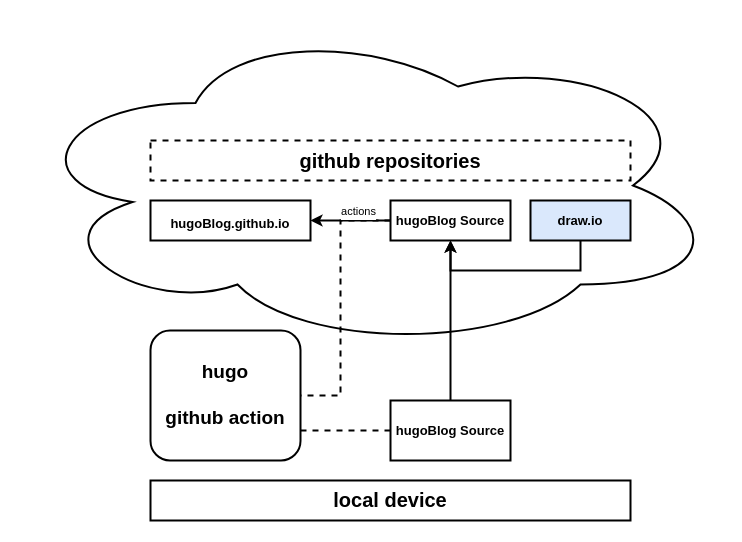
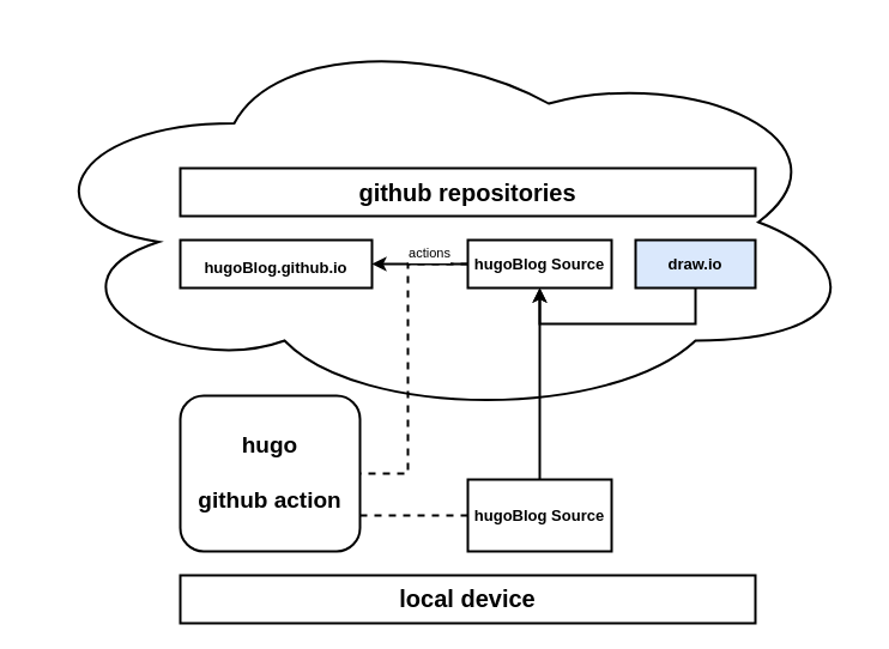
  <mxCell id="0" />
  <mxCell id="1" parent="0" />
  <mxCell id="2" value="" style="ellipse;shape=cloud;whiteSpace=wrap;html=1;fontSize=13;strokeWidth=2;fillColor=none;" vertex="1" parent="1"><mxGeometry x="20" y="20" width="700" height="330" as="geometry" /></mxCell>
- <mxCell id="3" value="&lt;b&gt;&lt;font style=&quot;font-size: 20px&quot;&gt;github repositories&lt;/font&gt;&lt;/b&gt;" style="rounded=0;whiteSpace=wrap;html=1;strokeWidth=2;dashed=1;" vertex="1" parent="1"><mxGeometry x="150" y="140" width="480" height="40" as="geometry" /></mxCell>
+ <mxCell id="3" value="&lt;b&gt;&lt;font style=&quot;font-size: 20px&quot;&gt;github repositories&lt;/font&gt;&lt;/b&gt;" style="rounded=0;whiteSpace=wrap;html=1;strokeWidth=2;" vertex="1" parent="1"><mxGeometry x="150" y="140" width="480" height="40" as="geometry" /></mxCell>
  <mxCell id="4" value="&lt;font style=&quot;font-size: 13px&quot;&gt;&lt;b&gt;hugoBlog.github.io&lt;/b&gt;&lt;/font&gt;" style="rounded=0;whiteSpace=wrap;html=1;fontSize=20;strokeWidth=2;" vertex="1" parent="1"><mxGeometry x="150" y="200" width="160" height="40" as="geometry" /></mxCell>
  <mxCell id="5" style="edgeStyle=orthogonalEdgeStyle;rounded=0;orthogonalLoop=1;jettySize=auto;html=1;exitX=0;exitY=0.5;exitDx=0;exitDy=0;fontSize=13;strokeWidth=2;" edge="1" parent="1" source="8" target="4"><mxGeometry relative="1" as="geometry" /></mxCell>
  <mxCell id="6" style="edgeStyle=orthogonalEdgeStyle;rounded=0;orthogonalLoop=1;jettySize=auto;html=1;exitX=0;exitY=0.5;exitDx=0;exitDy=0;entryX=1;entryY=0.5;entryDx=0;entryDy=0;fontSize=19;strokeWidth=2;endArrow=none;endFill=0;dashed=1;" edge="1" parent="1" source="8" target="14"><mxGeometry relative="1" as="geometry"><Array as="points"><mxPoint x="340" y="220" /><mxPoint x="340" y="395" /></Array></mxGeometry></mxCell>
  <mxCell id="7" value="&lt;font style=&quot;font-size: 11px ; font-weight: normal&quot;&gt;actions&lt;/font&gt;" style="edgeLabel;html=1;align=center;verticalAlign=middle;resizable=0;points=[];fontSize=20;fontStyle=1" vertex="1" connectable="0" parent="6"><mxGeometry x="-0.639" y="-6" relative="1" as="geometry"><mxPoint x="15" y="-8" as="offset" /></mxGeometry></mxCell>
  <mxCell id="8" value="&lt;b&gt;hugoBlog Source&lt;/b&gt;" style="rounded=0;whiteSpace=wrap;html=1;fontSize=13;strokeWidth=2;" vertex="1" parent="1"><mxGeometry x="390" y="200" width="120" height="40" as="geometry" /></mxCell>
  <mxCell id="9" style="edgeStyle=orthogonalEdgeStyle;rounded=0;orthogonalLoop=1;jettySize=auto;html=1;exitX=0.5;exitY=1;exitDx=0;exitDy=0;fontSize=13;entryX=0.5;entryY=1;entryDx=0;entryDy=0;strokeWidth=2;" edge="1" parent="1" source="10" target="8"><mxGeometry relative="1" as="geometry"><mxPoint x="420" y="250" as="targetPoint" /><Array as="points"><mxPoint x="580" y="270" /><mxPoint x="450" y="270" /></Array></mxGeometry></mxCell>
  <mxCell id="10" value="&lt;b&gt;draw.io&lt;/b&gt;" style="rounded=0;whiteSpace=wrap;html=1;fontSize=13;strokeWidth=2;fillColor=#dae8fc;" vertex="1" parent="1"><mxGeometry x="530" y="200" width="100" height="40" as="geometry" /></mxCell>
  <mxCell id="11" style="edgeStyle=orthogonalEdgeStyle;rounded=0;orthogonalLoop=1;jettySize=auto;html=1;exitX=0.5;exitY=0;exitDx=0;exitDy=0;entryX=0.5;entryY=1;entryDx=0;entryDy=0;fontSize=13;strokeWidth=2;" edge="1" parent="1" source="13" target="8"><mxGeometry relative="1" as="geometry" /></mxCell>
  <mxCell id="12" style="edgeStyle=orthogonalEdgeStyle;rounded=0;orthogonalLoop=1;jettySize=auto;html=1;exitX=0;exitY=0.5;exitDx=0;exitDy=0;entryX=1;entryY=0.769;entryDx=0;entryDy=0;entryPerimeter=0;dashed=1;fontSize=19;endArrow=none;endFill=0;strokeWidth=2;" edge="1" parent="1" source="13" target="14"><mxGeometry relative="1" as="geometry" /></mxCell>
  <mxCell id="13" value="&lt;b&gt;hugoBlog Source&lt;/b&gt;" style="rounded=0;whiteSpace=wrap;html=1;fontSize=13;strokeWidth=2;" vertex="1" parent="1"><mxGeometry x="390" y="400" width="120" height="60" as="geometry" /></mxCell>
  <mxCell id="14" value="&lt;b style=&quot;font-size: 19px&quot;&gt;hugo&lt;br&gt;&lt;br&gt;github action&lt;/b&gt;" style="rounded=1;whiteSpace=wrap;html=1;fontSize=13;strokeWidth=2;fillColor=none;" vertex="1" parent="1"><mxGeometry x="150" y="330" width="150" height="130" as="geometry" /></mxCell>
  <mxCell id="15" value="&lt;b&gt;&lt;font style=&quot;font-size: 20px&quot;&gt;local device&lt;/font&gt;&lt;/b&gt;" style="rounded=0;whiteSpace=wrap;html=1;fontSize=19;strokeWidth=2;fillColor=none;" vertex="1" parent="1"><mxGeometry x="150" y="480" width="480" height="40" as="geometry" /></mxCell>
